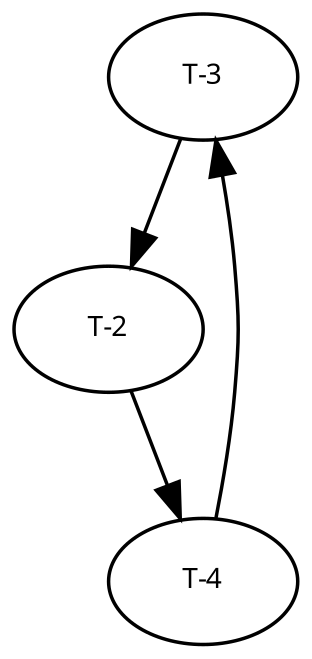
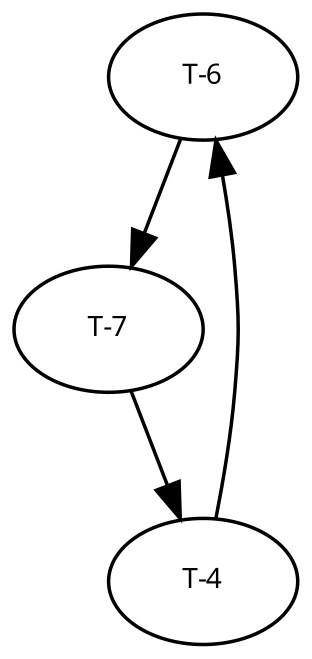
  digraph {
    fontname="Noto Sans"
    node [fontname="Noto Sans" fontsize=8]
    edge [fontname="Noto Sans" fontsize=8]
-   n1 [label="T-3"]
-   n2 [label="T-2"]
+   n1 [label="T-6"]
+   n2 [label="T-7"]
    n3 [label="T-4"]
    n1 -> n2
    n2 -> n3
    n3 -> n1
  }
